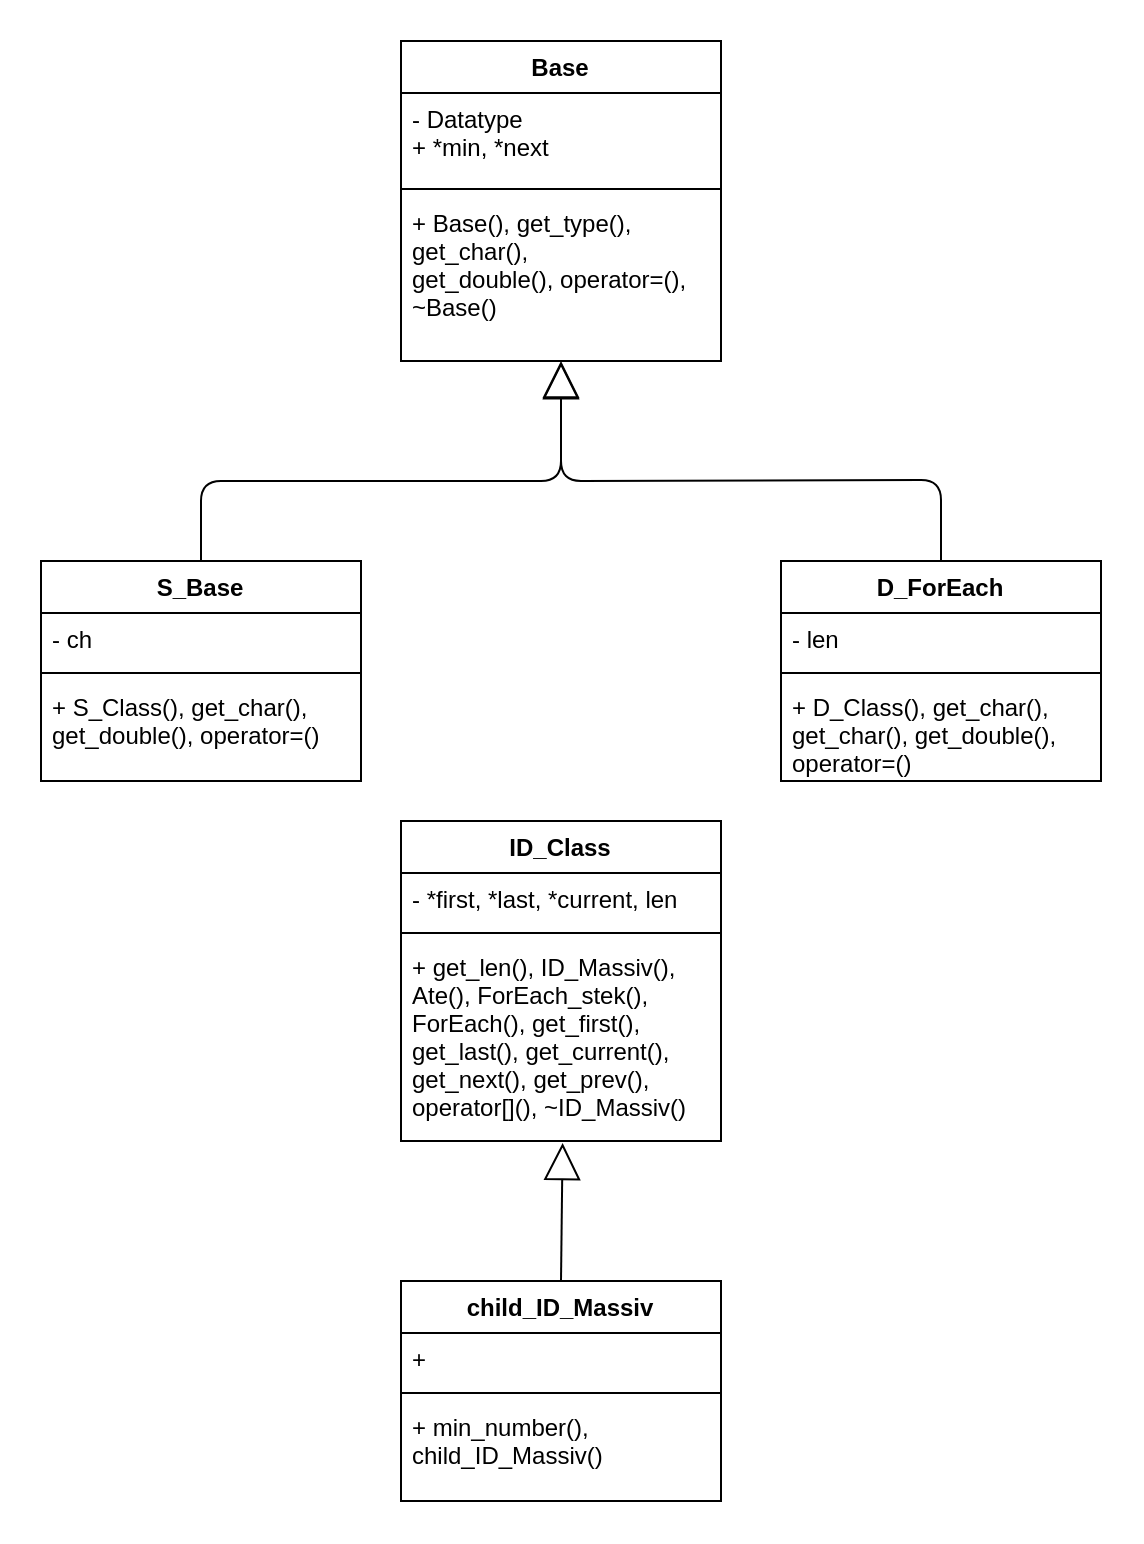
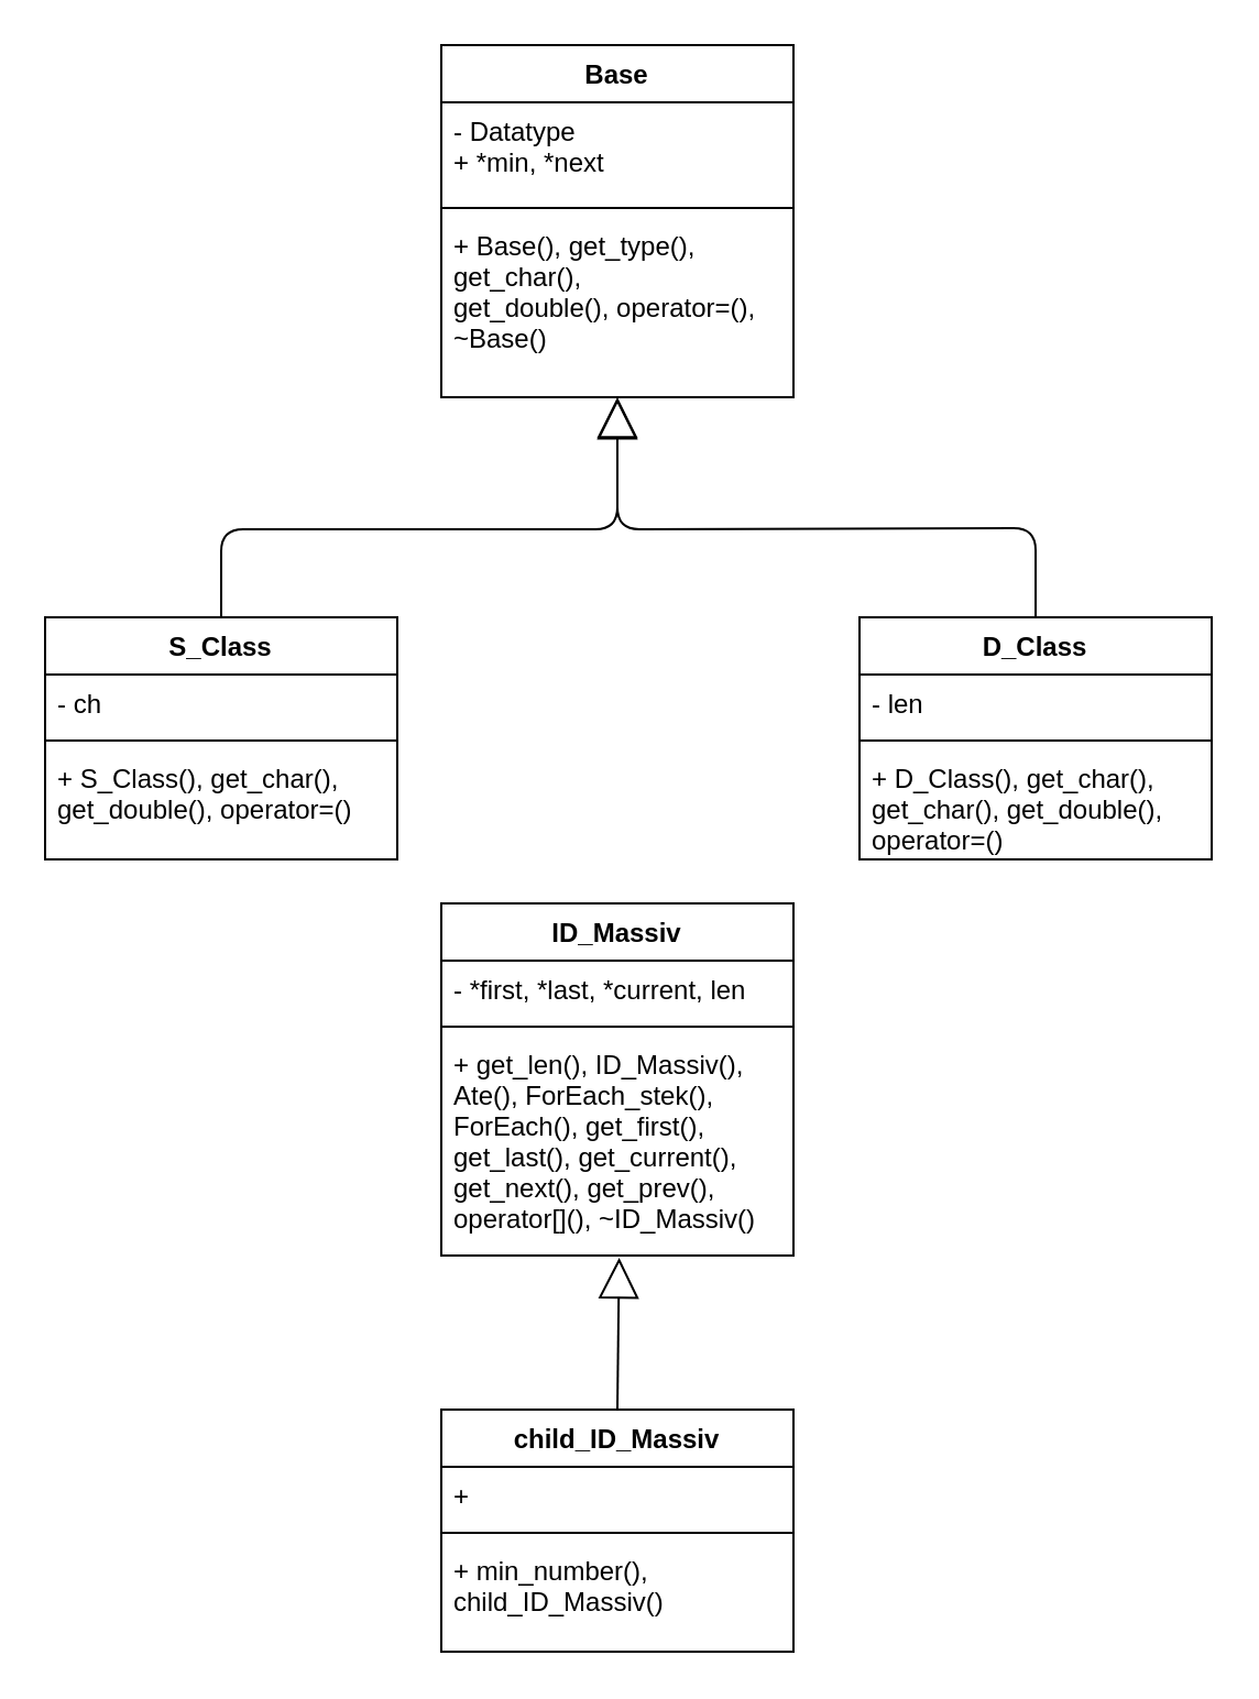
  <mxCell id="0" />
  <mxCell id="1" parent="0" />
  <mxCell id="2" value="Base" style="swimlane;fontStyle=1;align=center;verticalAlign=top;childLayout=stackLayout;horizontal=1;startSize=26;horizontalStack=0;resizeParent=1;resizeParentMax=0;resizeLast=0;collapsible=1;marginBottom=0;" vertex="1" parent="1"><mxGeometry x="200" y="20" width="160" height="160" as="geometry" /></mxCell>
  <mxCell id="3" value="- Datatype&#10;+ *min, *next" style="text;strokeColor=none;fillColor=none;align=left;verticalAlign=top;spacingLeft=4;spacingRight=4;overflow=hidden;rotatable=0;points=[[0,0.5],[1,0.5]];portConstraint=eastwest;" vertex="1" parent="2"><mxGeometry y="26" width="160" height="44" as="geometry" /></mxCell>
  <mxCell id="4" value="" style="line;strokeWidth=1;fillColor=none;align=left;verticalAlign=middle;spacingTop=-1;spacingLeft=3;spacingRight=3;rotatable=0;labelPosition=right;points=[];portConstraint=eastwest;" vertex="1" parent="2"><mxGeometry y="70" width="160" height="8" as="geometry" /></mxCell>
  <mxCell id="5" value="+ Base(), get_type(), &#10;get_char(),&#10;get_double(), operator=(),&#10;~Base()" style="text;strokeColor=none;fillColor=none;align=left;verticalAlign=top;spacingLeft=4;spacingRight=4;overflow=hidden;rotatable=0;points=[[0,0.5],[1,0.5]];portConstraint=eastwest;" vertex="1" parent="2"><mxGeometry y="78" width="160" height="82" as="geometry" /></mxCell>
- <mxCell id="6" value="S_Base" style="swimlane;fontStyle=1;align=center;verticalAlign=top;childLayout=stackLayout;horizontal=1;startSize=26;horizontalStack=0;resizeParent=1;resizeParentMax=0;resizeLast=0;collapsible=1;marginBottom=0;" vertex="1" parent="1"><mxGeometry x="20" y="280" width="160" height="110" as="geometry" /></mxCell>
+ <mxCell id="6" value="S_Class" style="swimlane;fontStyle=1;align=center;verticalAlign=top;childLayout=stackLayout;horizontal=1;startSize=26;horizontalStack=0;resizeParent=1;resizeParentMax=0;resizeLast=0;collapsible=1;marginBottom=0;" vertex="1" parent="1"><mxGeometry x="20" y="280" width="160" height="110" as="geometry" /></mxCell>
  <mxCell id="7" value="- ch" style="text;strokeColor=none;fillColor=none;align=left;verticalAlign=top;spacingLeft=4;spacingRight=4;overflow=hidden;rotatable=0;points=[[0,0.5],[1,0.5]];portConstraint=eastwest;" vertex="1" parent="6"><mxGeometry y="26" width="160" height="26" as="geometry" /></mxCell>
  <mxCell id="8" value="" style="line;strokeWidth=1;fillColor=none;align=left;verticalAlign=middle;spacingTop=-1;spacingLeft=3;spacingRight=3;rotatable=0;labelPosition=right;points=[];portConstraint=eastwest;" vertex="1" parent="6"><mxGeometry y="52" width="160" height="8" as="geometry" /></mxCell>
  <mxCell id="9" value="+ S_Class(), get_char(), &#10;get_double(), operator=()" style="text;strokeColor=none;fillColor=none;align=left;verticalAlign=top;spacingLeft=4;spacingRight=4;overflow=hidden;rotatable=0;points=[[0,0.5],[1,0.5]];portConstraint=eastwest;" vertex="1" parent="6"><mxGeometry y="60" width="160" height="50" as="geometry" /></mxCell>
- <mxCell id="10" value="D_ForEach" style="swimlane;fontStyle=1;align=center;verticalAlign=top;childLayout=stackLayout;horizontal=1;startSize=26;horizontalStack=0;resizeParent=1;resizeParentMax=0;resizeLast=0;collapsible=1;marginBottom=0;" vertex="1" parent="1"><mxGeometry x="390" y="280" width="160" height="110" as="geometry" /></mxCell>
+ <mxCell id="10" value="D_Class" style="swimlane;fontStyle=1;align=center;verticalAlign=top;childLayout=stackLayout;horizontal=1;startSize=26;horizontalStack=0;resizeParent=1;resizeParentMax=0;resizeLast=0;collapsible=1;marginBottom=0;" vertex="1" parent="1"><mxGeometry x="390" y="280" width="160" height="110" as="geometry" /></mxCell>
  <mxCell id="11" value="- len" style="text;strokeColor=none;fillColor=none;align=left;verticalAlign=top;spacingLeft=4;spacingRight=4;overflow=hidden;rotatable=0;points=[[0,0.5],[1,0.5]];portConstraint=eastwest;" vertex="1" parent="10"><mxGeometry y="26" width="160" height="26" as="geometry" /></mxCell>
  <mxCell id="12" value="" style="line;strokeWidth=1;fillColor=none;align=left;verticalAlign=middle;spacingTop=-1;spacingLeft=3;spacingRight=3;rotatable=0;labelPosition=right;points=[];portConstraint=eastwest;" vertex="1" parent="10"><mxGeometry y="52" width="160" height="8" as="geometry" /></mxCell>
  <mxCell id="13" value="+ D_Class(), get_char(),&#10;get_char(), get_double(),&#10;operator=()" style="text;strokeColor=none;fillColor=none;align=left;verticalAlign=top;spacingLeft=4;spacingRight=4;overflow=hidden;rotatable=0;points=[[0,0.5],[1,0.5]];portConstraint=eastwest;" vertex="1" parent="10"><mxGeometry y="60" width="160" height="50" as="geometry" /></mxCell>
  <mxCell id="14" value="" style="endArrow=block;endSize=16;endFill=0;html=1;entryX=0.5;entryY=1.007;entryDx=0;entryDy=0;entryPerimeter=0;exitX=0.5;exitY=0;exitDx=0;exitDy=0;" edge="1" parent="1" source="6" target="5"><mxGeometry width="160" relative="1" as="geometry"><mxPoint x="-50" y="220" as="sourcePoint" /><mxPoint x="110" y="220" as="targetPoint" /><Array as="points"><mxPoint x="100" y="240" /><mxPoint x="280" y="240" /></Array></mxGeometry></mxCell>
  <mxCell id="15" value="" style="endArrow=block;endSize=16;endFill=0;html=1;exitX=0.5;exitY=0;exitDx=0;exitDy=0;" edge="1" parent="1"><mxGeometry width="160" relative="1" as="geometry"><mxPoint x="470" y="279.5" as="sourcePoint" /><mxPoint x="280" y="180" as="targetPoint" /><Array as="points"><mxPoint x="470" y="239.5" /><mxPoint x="280" y="240" /></Array></mxGeometry></mxCell>
- <mxCell id="16" value="ID_Class" style="swimlane;fontStyle=1;align=center;verticalAlign=top;childLayout=stackLayout;horizontal=1;startSize=26;horizontalStack=0;resizeParent=1;resizeParentMax=0;resizeLast=0;collapsible=1;marginBottom=0;" vertex="1" parent="1"><mxGeometry x="200" y="410" width="160" height="160" as="geometry" /></mxCell>
+ <mxCell id="16" value="ID_Massiv" style="swimlane;fontStyle=1;align=center;verticalAlign=top;childLayout=stackLayout;horizontal=1;startSize=26;horizontalStack=0;resizeParent=1;resizeParentMax=0;resizeLast=0;collapsible=1;marginBottom=0;" vertex="1" parent="1"><mxGeometry x="200" y="410" width="160" height="160" as="geometry" /></mxCell>
  <mxCell id="17" value="- *first, *last, *current, len" style="text;strokeColor=none;fillColor=none;align=left;verticalAlign=top;spacingLeft=4;spacingRight=4;overflow=hidden;rotatable=0;points=[[0,0.5],[1,0.5]];portConstraint=eastwest;" vertex="1" parent="16"><mxGeometry y="26" width="160" height="26" as="geometry" /></mxCell>
  <mxCell id="18" value="" style="line;strokeWidth=1;fillColor=none;align=left;verticalAlign=middle;spacingTop=-1;spacingLeft=3;spacingRight=3;rotatable=0;labelPosition=right;points=[];portConstraint=eastwest;" vertex="1" parent="16"><mxGeometry y="52" width="160" height="8" as="geometry" /></mxCell>
  <mxCell id="19" value="+ get_len(), ID_Massiv(), &#10;Ate(), ForEach_stek(), &#10;ForEach(), get_first(),&#10;get_last(), get_current(),&#10;get_next(), get_prev(),&#10;operator[](), ~ID_Massiv()" style="text;strokeColor=none;fillColor=none;align=left;verticalAlign=top;spacingLeft=4;spacingRight=4;overflow=hidden;rotatable=0;points=[[0,0.5],[1,0.5]];portConstraint=eastwest;" vertex="1" parent="16"><mxGeometry y="60" width="160" height="100" as="geometry" /></mxCell>
  <mxCell id="20" value="child_ID_Massiv" style="swimlane;fontStyle=1;align=center;verticalAlign=top;childLayout=stackLayout;horizontal=1;startSize=26;horizontalStack=0;resizeParent=1;resizeParentMax=0;resizeLast=0;collapsible=1;marginBottom=0;" vertex="1" parent="1"><mxGeometry x="200" y="640" width="160" height="110" as="geometry" /></mxCell>
  <mxCell id="21" value="+" style="text;strokeColor=none;fillColor=none;align=left;verticalAlign=top;spacingLeft=4;spacingRight=4;overflow=hidden;rotatable=0;points=[[0,0.5],[1,0.5]];portConstraint=eastwest;" vertex="1" parent="20"><mxGeometry y="26" width="160" height="26" as="geometry" /></mxCell>
  <mxCell id="22" value="" style="line;strokeWidth=1;fillColor=none;align=left;verticalAlign=middle;spacingTop=-1;spacingLeft=3;spacingRight=3;rotatable=0;labelPosition=right;points=[];portConstraint=eastwest;" vertex="1" parent="20"><mxGeometry y="52" width="160" height="8" as="geometry" /></mxCell>
  <mxCell id="23" value="+ min_number(), &#10;child_ID_Massiv()" style="text;strokeColor=none;fillColor=none;align=left;verticalAlign=top;spacingLeft=4;spacingRight=4;overflow=hidden;rotatable=0;points=[[0,0.5],[1,0.5]];portConstraint=eastwest;" vertex="1" parent="20"><mxGeometry y="60" width="160" height="50" as="geometry" /></mxCell>
  <mxCell id="24" value="" style="endArrow=block;endSize=16;endFill=0;html=1;exitX=0.5;exitY=0;exitDx=0;exitDy=0;entryX=0.505;entryY=1.01;entryDx=0;entryDy=0;entryPerimeter=0;" edge="1" parent="1" source="20" target="19"><mxGeometry width="160" relative="1" as="geometry"><mxPoint x="140" y="610" as="sourcePoint" /><mxPoint x="280" y="600" as="targetPoint" /></mxGeometry></mxCell>
